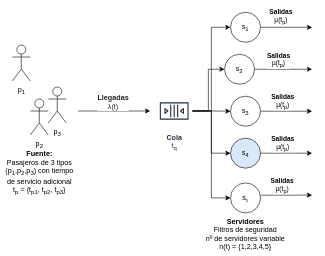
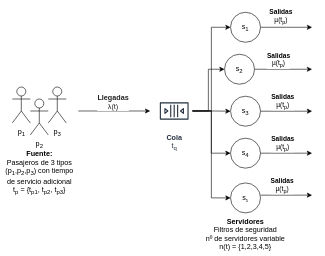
  <mxCell id="0" />
  <mxCell id="1" parent="0" />
  <mxCell id="2" value="p&lt;sub style=&quot;&quot;&gt;2&lt;/sub&gt;&lt;br&gt;&lt;b&gt;Fuente:&lt;/b&gt;&lt;br&gt;Pasajeros de 3 tipos&lt;br&gt;(p&lt;sub&gt;1&lt;/sub&gt;,p&lt;sub&gt;2&lt;/sub&gt;,p&lt;sub&gt;3&lt;/sub&gt;) con tiempo&lt;br&gt;de servicio adicional&lt;br&gt;t&lt;sub&gt;p&lt;/sub&gt;&amp;nbsp;= {t&lt;sub&gt;p1&lt;/sub&gt;, t&lt;sub&gt;p2&lt;/sub&gt;, t&lt;sub&gt;p3&lt;/sub&gt;}" style="shape=umlActor;verticalLabelPosition=bottom;verticalAlign=top;html=1;outlineConnect=0;" parent="1" vertex="1"><mxGeometry x="50" y="164.64" width="30" height="60" as="geometry" /></mxCell>
- <mxCell id="3" value="p&lt;sub&gt;1&lt;/sub&gt;" style="shape=umlActor;verticalLabelPosition=bottom;verticalAlign=top;html=1;outlineConnect=0;" parent="1" vertex="1"><mxGeometry x="20" y="74.64" width="30" height="60" as="geometry" /></mxCell>
+ <mxCell id="3" value="p&lt;sub&gt;1&lt;/sub&gt;" style="shape=umlActor;verticalLabelPosition=bottom;verticalAlign=top;html=1;outlineConnect=0;" parent="1" vertex="1"><mxGeometry x="20" y="144.64" width="30" height="60" as="geometry" /></mxCell>
  <mxCell id="4" value="p&lt;sub&gt;3&lt;/sub&gt;" style="shape=umlActor;verticalLabelPosition=bottom;verticalAlign=top;html=1;outlineConnect=0;" parent="1" vertex="1"><mxGeometry x="80" y="144.64" width="30" height="60" as="geometry" /></mxCell>
  <mxCell id="5" value="" style="endArrow=classic;html=1;rounded=0;" parent="1" edge="1"><mxGeometry width="50" height="50" relative="1" as="geometry"><mxPoint x="130" y="184.64" as="sourcePoint" /><mxPoint x="250" y="184.64" as="targetPoint" /></mxGeometry></mxCell>
  <mxCell id="6" value="&lt;span style=&quot;color: rgb(32, 33, 34); font-family: sans-serif; font-size: 12px; text-align: start;&quot;&gt;&lt;b style=&quot;font-size: 12px;&quot;&gt;Llegadas&lt;/b&gt;&lt;br style=&quot;font-size: 12px;&quot;&gt;λ(t)&lt;/span&gt;" style="edgeLabel;html=1;align=center;verticalAlign=bottom;resizable=0;points=[];fontSize=12;labelBackgroundColor=#FFFFFF;labelPosition=center;verticalLabelPosition=top;" parent="5" vertex="1" connectable="0"><mxGeometry x="-0.052" y="-1" relative="1" as="geometry"><mxPoint as="offset" /></mxGeometry></mxCell>
  <mxCell id="7" style="edgeStyle=orthogonalEdgeStyle;rounded=0;orthogonalLoop=1;jettySize=auto;html=1;" parent="1" source="12" target="21" edge="1"><mxGeometry relative="1" as="geometry" /></mxCell>
  <mxCell id="8" style="edgeStyle=orthogonalEdgeStyle;rounded=0;orthogonalLoop=1;jettySize=auto;html=1;entryX=0;entryY=0.5;entryDx=0;entryDy=0;" parent="1" source="12" target="24" edge="1"><mxGeometry relative="1" as="geometry" /></mxCell>
  <mxCell id="9" style="edgeStyle=orthogonalEdgeStyle;rounded=0;orthogonalLoop=1;jettySize=auto;html=1;entryX=0;entryY=0.5;entryDx=0;entryDy=0;" parent="1" source="12" target="15" edge="1"><mxGeometry relative="1" as="geometry" /></mxCell>
  <mxCell id="10" style="edgeStyle=orthogonalEdgeStyle;rounded=0;orthogonalLoop=1;jettySize=auto;html=1;entryX=0;entryY=0.5;entryDx=0;entryDy=0;" parent="1" source="12" target="27" edge="1"><mxGeometry relative="1" as="geometry" /></mxCell>
  <mxCell id="11" style="edgeStyle=orthogonalEdgeStyle;rounded=0;orthogonalLoop=1;jettySize=auto;html=1;entryX=0;entryY=0.5;entryDx=0;entryDy=0;" parent="1" source="12" target="18" edge="1"><mxGeometry relative="1" as="geometry" /></mxCell>
  <mxCell id="12" value="&lt;b&gt;Cola&lt;br&gt;&lt;/b&gt;t&lt;sub&gt;q&lt;/sub&gt;" style="sketch=0;outlineConnect=0;fontColor=#232F3E;gradientColor=none;strokeColor=#232F3E;fillColor=#ffffff;dashed=0;verticalLabelPosition=bottom;verticalAlign=top;align=center;html=1;fontSize=12;fontStyle=0;aspect=fixed;shape=mxgraph.aws4.resourceIcon;resIcon=mxgraph.aws4.queue;" parent="1" vertex="1"><mxGeometry x="260" y="154.64" width="60" height="60" as="geometry" /></mxCell>
  <mxCell id="13" style="edgeStyle=orthogonalEdgeStyle;rounded=0;orthogonalLoop=1;jettySize=auto;html=1;" parent="1" source="15" edge="1"><mxGeometry relative="1" as="geometry"><mxPoint x="520" y="45" as="targetPoint" /></mxGeometry></mxCell>
  <mxCell id="14" value="&lt;b style=&quot;border-color: var(--border-color);&quot;&gt;Salidas&lt;/b&gt;&lt;br style=&quot;border-color: var(--border-color);&quot;&gt;µ(t&lt;sub&gt;p&lt;/sub&gt;)" style="edgeLabel;html=1;align=center;verticalAlign=bottom;resizable=0;points=[];labelPosition=center;verticalLabelPosition=top;" parent="13" vertex="1" connectable="0"><mxGeometry x="-0.233" y="1" relative="1" as="geometry"><mxPoint as="offset" /></mxGeometry></mxCell>
  <mxCell id="15" value="s&lt;sub&gt;1&lt;/sub&gt;" style="ellipse;whiteSpace=wrap;html=1;aspect=fixed;" parent="1" vertex="1"><mxGeometry x="384" y="20" width="50" height="50" as="geometry" /></mxCell>
  <mxCell id="16" style="edgeStyle=orthogonalEdgeStyle;rounded=0;orthogonalLoop=1;jettySize=auto;html=1;" parent="1" source="18" edge="1"><mxGeometry relative="1" as="geometry"><mxPoint x="520" y="115" as="targetPoint" /></mxGeometry></mxCell>
  <mxCell id="17" value="&lt;b style=&quot;border-color: var(--border-color);&quot;&gt;Salidas&lt;/b&gt;&lt;br style=&quot;border-color: var(--border-color);&quot;&gt;µ(t&lt;sub&gt;p&lt;/sub&gt;)" style="edgeLabel;html=1;align=center;verticalAlign=bottom;resizable=0;points=[];labelPosition=center;verticalLabelPosition=top;" parent="16" vertex="1" connectable="0"><mxGeometry x="-0.196" y="-1" relative="1" as="geometry"><mxPoint as="offset" /></mxGeometry></mxCell>
  <mxCell id="18" value="s&lt;sub&gt;2&lt;/sub&gt;" style="ellipse;whiteSpace=wrap;html=1;aspect=fixed;" parent="1" vertex="1"><mxGeometry x="374" y="90" width="50" height="50" as="geometry" /></mxCell>
  <mxCell id="19" style="edgeStyle=orthogonalEdgeStyle;rounded=0;orthogonalLoop=1;jettySize=auto;html=1;" parent="1" source="21" edge="1"><mxGeometry relative="1" as="geometry"><mxPoint x="520" y="185" as="targetPoint" /></mxGeometry></mxCell>
  <mxCell id="20" value="&lt;b style=&quot;border-color: var(--border-color);&quot;&gt;Salidas&lt;/b&gt;&lt;br style=&quot;border-color: var(--border-color);&quot;&gt;µ(t&lt;sub&gt;p&lt;/sub&gt;)" style="edgeLabel;html=1;align=center;verticalAlign=bottom;resizable=0;points=[];labelPosition=center;verticalLabelPosition=top;" parent="19" vertex="1" connectable="0"><mxGeometry x="-0.094" relative="1" as="geometry"><mxPoint x="-3" as="offset" /></mxGeometry></mxCell>
  <mxCell id="21" value="s&lt;sub&gt;3&lt;/sub&gt;" style="ellipse;whiteSpace=wrap;html=1;aspect=fixed;" parent="1" vertex="1"><mxGeometry x="384" y="160" width="50" height="50" as="geometry" /></mxCell>
  <mxCell id="22" style="edgeStyle=orthogonalEdgeStyle;rounded=0;orthogonalLoop=1;jettySize=auto;html=1;" parent="1" source="24" edge="1"><mxGeometry relative="1" as="geometry"><mxPoint x="520" y="255" as="targetPoint" /></mxGeometry></mxCell>
  <mxCell id="23" value="&lt;b&gt;Salidas&lt;/b&gt;&lt;br style=&quot;border-color: var(--border-color);&quot;&gt;µ(t&lt;sub&gt;p&lt;/sub&gt;)" style="edgeLabel;html=1;align=center;verticalAlign=bottom;resizable=0;points=[];labelPosition=center;verticalLabelPosition=top;" parent="22" vertex="1" connectable="0"><mxGeometry x="0.057" y="1" relative="1" as="geometry"><mxPoint x="-9" y="1" as="offset" /></mxGeometry></mxCell>
- <mxCell id="24" value="s&lt;sub&gt;4&lt;/sub&gt;" style="ellipse;whiteSpace=wrap;html=1;aspect=fixed;fillColor=#dae8fc;" parent="1" vertex="1"><mxGeometry x="384" y="230" width="50" height="50" as="geometry" /></mxCell>
+ <mxCell id="24" value="s&lt;sub&gt;4&lt;/sub&gt;" style="ellipse;whiteSpace=wrap;html=1;aspect=fixed;" parent="1" vertex="1"><mxGeometry x="384" y="230" width="50" height="50" as="geometry" /></mxCell>
  <mxCell id="25" style="edgeStyle=orthogonalEdgeStyle;rounded=0;orthogonalLoop=1;jettySize=auto;html=1;" parent="1" edge="1"><mxGeometry relative="1" as="geometry"><mxPoint x="520" y="325" as="targetPoint" /><mxPoint x="434" y="325.034" as="sourcePoint" /></mxGeometry></mxCell>
  <mxCell id="26" value="&lt;b&gt;Salidas&lt;/b&gt;&lt;br style=&quot;border-color: var(--border-color);&quot;&gt;µ(t&lt;sub&gt;p&lt;/sub&gt;)" style="edgeLabel;html=1;align=center;verticalAlign=bottom;resizable=0;points=[];labelPosition=center;verticalLabelPosition=top;" parent="25" vertex="1" connectable="0"><mxGeometry x="0.057" y="1" relative="1" as="geometry"><mxPoint x="-9" y="1" as="offset" /></mxGeometry></mxCell>
  <mxCell id="27" value="s&lt;span style=&quot;font-size: 8.333px;&quot;&gt;&lt;sub&gt;5&lt;/sub&gt;&lt;/span&gt;" style="ellipse;whiteSpace=wrap;html=1;aspect=fixed;" parent="1" vertex="1"><mxGeometry x="384" y="304.64" width="50" height="50" as="geometry" /></mxCell>
  <mxCell id="28" value="&lt;b&gt;Servidores&lt;/b&gt;&lt;br&gt;Filtros de seguridad&lt;br&gt;nº de servidores variable&lt;br&gt;n(t) = {1,2,3,4,5}" style="text;html=1;strokeColor=none;fillColor=none;align=center;verticalAlign=middle;whiteSpace=wrap;rounded=0;" parent="1" vertex="1"><mxGeometry x="334" y="374.64" width="150" height="30" as="geometry" /></mxCell>
